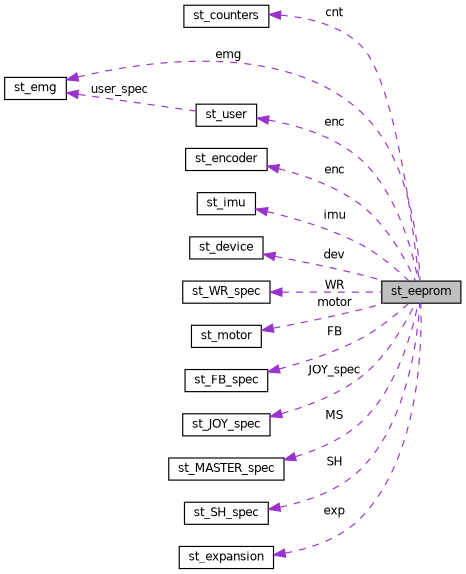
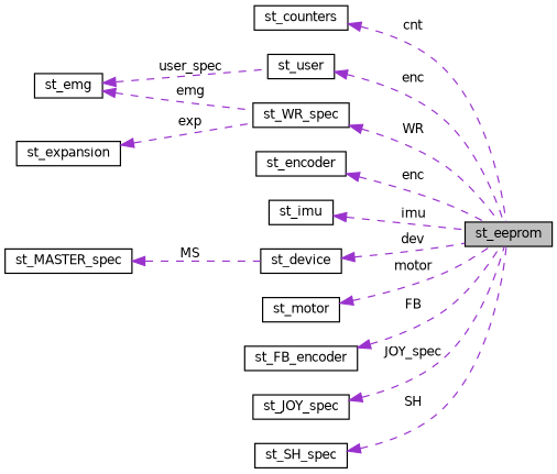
  digraph {
    rankdir=LR
    node [color=black fillcolor=white fontname=Helvetica fontsize=10 shape=record style=filled]
    edge [color=darkorchid3 dir=back fontname=Helvetica fontsize=10 labelfontname=Helvetica labelfontsize=10 style=dashed]
    n1 [fillcolor=grey75 fontcolor=black height=0.2 label=st_eeprom width=0.4]
    n2 [height=0.2 label=st_counters width=0.4]
    n3 [height=0.2 label=st_emg width=0.4]
    n4 [height=0.2 label=st_user width=0.4]
    n5 [height=0.2 label=st_encoder width=0.4]
    n6 [height=0.2 label=st_imu width=0.4]
    n7 [height=0.2 label=st_device width=0.4]
    n8 [height=0.2 label=st_WR_spec width=0.4]
    n9 [height=0.2 label=st_motor width=0.4]
-   n10 [height=0.2 label=st_FB_spec width=0.4]
+   n10 [height=0.2 label=st_FB_encoder width=0.4]
    n11 [height=0.2 label=st_JOY_spec width=0.4]
    n12 [height=0.2 label=st_MASTER_spec width=0.4]
    n13 [height=0.2 label=st_SH_spec width=0.4]
    n14 [height=0.2 label=st_expansion width=0.4]
    n2 -> n1 [label=" cnt"]
-   n3 -> n1 [label=" emg"]
+   n3 -> n8 [label=" emg"]
    n3 -> n4 [label=" user_spec"]
    n4 -> n1 [label=" enc"]
    n5 -> n1 [label=" enc"]
    n6 -> n1 [label=" imu"]
    n7 -> n1 [label=" dev"]
    n8 -> n1 [label=" WR"]
    n9 -> n1 [label=" motor"]
    n10 -> n1 [label=" FB"]
    n11 -> n1 [label=" JOY_spec"]
-   n12 -> n1 [label=" MS"]
+   n12 -> n7 [label=" MS"]
    n13 -> n1 [label=" SH"]
-   n14 -> n1 [label=" exp"]
+   n14 -> n8 [label=" exp"]
  }
